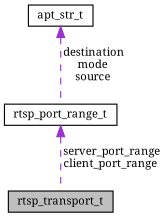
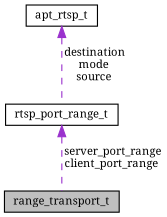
  digraph {
    fontname="Noto Serif"
    node [color=black fillcolor=white fontname="Noto Serif" fontsize=10 shape=record style=filled]
    edge [color=darkorchid3 dir=back fontname="Noto Serif" fontsize=10 labelfontname=Helvetica labelfontsize=10 style=dashed]
-   n1 [fillcolor=grey75 fontcolor=black height=0.2 label=rtsp_transport_t width=0.4]
+   n1 [fillcolor=grey75 fontcolor=black height=0.2 label=range_transport_t width=0.4]
    n2 [height=0.2 label=rtsp_port_range_t width=0.4]
-   n3 [height=0.2 label=apt_str_t width=0.4]
+   n3 [height=0.2 label=apt_rtsp_t width=0.4]
    n2 -> n1 [label=" server_port_range\nclient_port_range"]
    n3 -> n2 [label=" destination\nmode\nsource"]
  }
